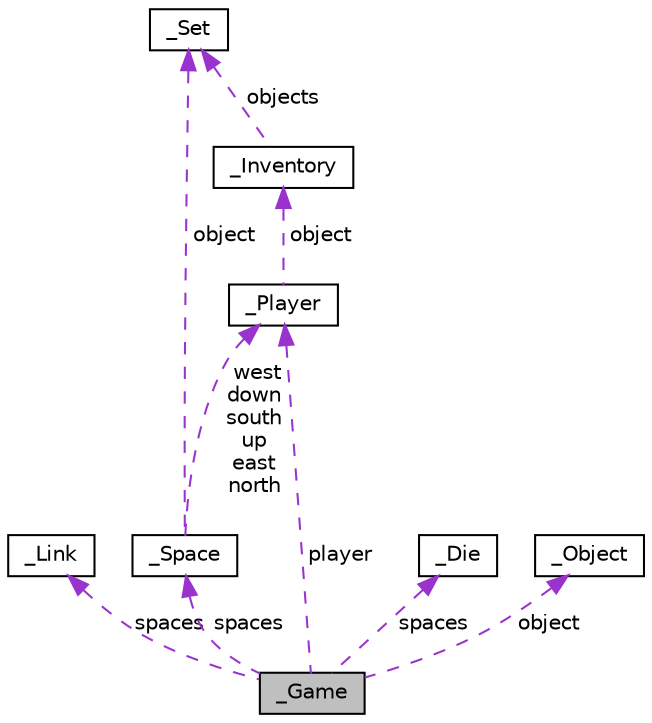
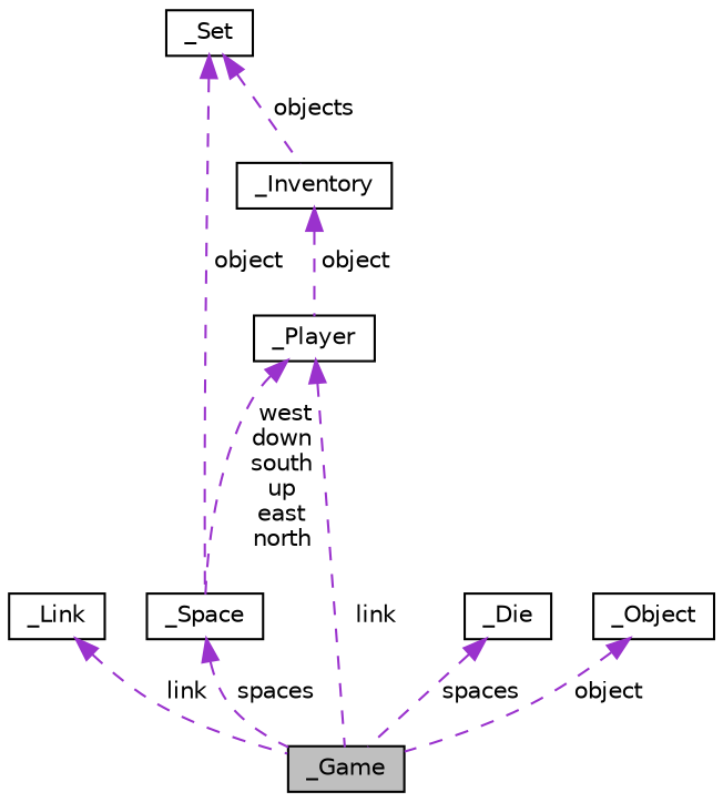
  digraph {
    node [color=black fillcolor=white fontname=Helvetica fontsize=10 shape=record style=filled]
    edge [color=darkorchid3 dir=back fontname=Helvetica fontsize=10 labelfontname=Helvetica labelfontsize=10 style=dashed]
    n1 [fillcolor=grey75 fontcolor=black height=0.2 label=_Game width=0.4]
    n2 [height=0.2 label=_Link width=0.4]
    n3 [height=0.2 label=_Space width=0.4]
    n4 [height=0.2 label=_Die width=0.4]
    n5 [height=0.2 label=_Set width=0.4]
    n6 [height=0.2 label=_Inventory width=0.4]
    n7 [height=0.2 label=_Player width=0.4]
    n8 [height=0.2 label=_Object width=0.4]
-   n2 -> n1 [label=" spaces"]
+   n2 -> n1 [label=" link"]
    n3 -> n1 [label=" spaces"]
    n4 -> n1 [label=" spaces"]
    n5 -> n3 [label=" object"]
    n5 -> n6 [label=" objects"]
    n6 -> n7 [label=" object"]
-   n7 -> n1 [label=" player"]
+   n7 -> n1 [label=" link"]
    n7 -> n3 [label=" west\ndown\nsouth\nup\neast\nnorth"]
    n8 -> n1 [label=" object"]
  }
